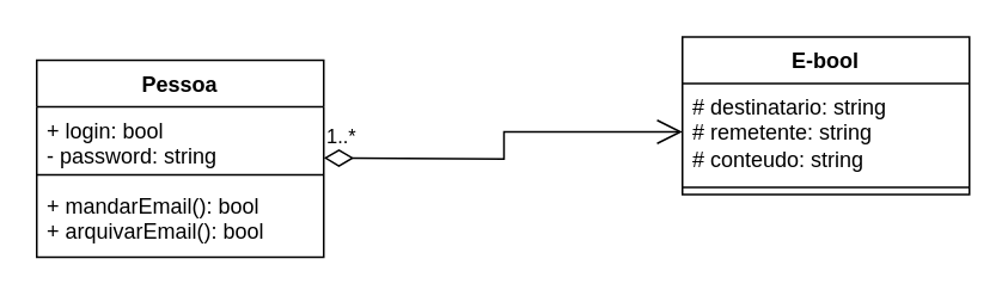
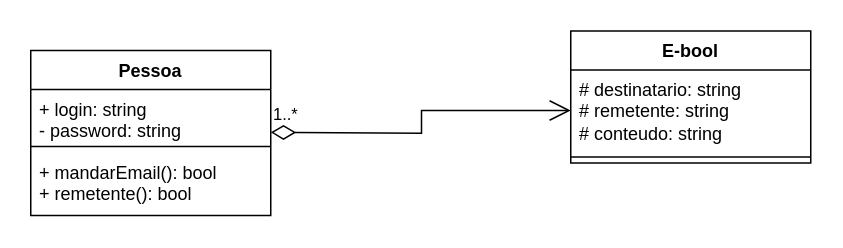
  <mxCell id="0" />
  <mxCell id="1" parent="0" />
  <mxCell id="2" value="Pessoa" style="swimlane;fontStyle=1;align=center;verticalAlign=top;childLayout=stackLayout;horizontal=1;startSize=26;horizontalStack=0;resizeParent=1;resizeParentMax=0;resizeLast=0;collapsible=1;marginBottom=0;whiteSpace=wrap;html=1;" vertex="1" parent="1"><mxGeometry x="20" y="33" width="160" height="110" as="geometry" /></mxCell>
- <mxCell id="3" value="+ login: bool&lt;div&gt;- password: string&lt;/div&gt;" style="text;strokeColor=none;fillColor=none;align=left;verticalAlign=top;spacingLeft=4;spacingRight=4;overflow=hidden;rotatable=0;points=[[0,0.5],[1,0.5]];portConstraint=eastwest;whiteSpace=wrap;html=1;" vertex="1" parent="2"><mxGeometry y="26" width="160" height="34" as="geometry" /></mxCell>
+ <mxCell id="3" value="+ login: string&lt;div&gt;- password: string&lt;/div&gt;" style="text;strokeColor=none;fillColor=none;align=left;verticalAlign=top;spacingLeft=4;spacingRight=4;overflow=hidden;rotatable=0;points=[[0,0.5],[1,0.5]];portConstraint=eastwest;whiteSpace=wrap;html=1;" vertex="1" parent="2"><mxGeometry y="26" width="160" height="34" as="geometry" /></mxCell>
  <mxCell id="4" value="" style="line;strokeWidth=1;fillColor=none;align=left;verticalAlign=middle;spacingTop=-1;spacingLeft=3;spacingRight=3;rotatable=0;labelPosition=right;points=[];portConstraint=eastwest;strokeColor=inherit;" vertex="1" parent="2"><mxGeometry y="60" width="160" height="8" as="geometry" /></mxCell>
- <mxCell id="5" value="+ mandarEmail(): bool&lt;div&gt;+ arquivarEmail(): bool&lt;/div&gt;" style="text;strokeColor=none;fillColor=none;align=left;verticalAlign=top;spacingLeft=4;spacingRight=4;overflow=hidden;rotatable=0;points=[[0,0.5],[1,0.5]];portConstraint=eastwest;whiteSpace=wrap;html=1;" vertex="1" parent="2"><mxGeometry y="68" width="160" height="42" as="geometry" /></mxCell>
+ <mxCell id="5" value="+ mandarEmail(): bool&lt;div&gt;+ remetente(): bool&lt;/div&gt;" style="text;strokeColor=none;fillColor=none;align=left;verticalAlign=top;spacingLeft=4;spacingRight=4;overflow=hidden;rotatable=0;points=[[0,0.5],[1,0.5]];portConstraint=eastwest;whiteSpace=wrap;html=1;" vertex="1" parent="2"><mxGeometry y="68" width="160" height="42" as="geometry" /></mxCell>
  <mxCell id="6" value="E-bool" style="swimlane;fontStyle=1;align=center;verticalAlign=top;childLayout=stackLayout;horizontal=1;startSize=26;horizontalStack=0;resizeParent=1;resizeParentMax=0;resizeLast=0;collapsible=1;marginBottom=0;whiteSpace=wrap;html=1;" vertex="1" parent="1"><mxGeometry x="380" y="20" width="160" height="88" as="geometry" /></mxCell>
  <mxCell id="7" value="# destinatario: string&lt;div&gt;# remetente: string&lt;/div&gt;&lt;div&gt;# conteudo: string&lt;/div&gt;" style="text;strokeColor=none;fillColor=none;align=left;verticalAlign=top;spacingLeft=4;spacingRight=4;overflow=hidden;rotatable=0;points=[[0,0.5],[1,0.5]];portConstraint=eastwest;whiteSpace=wrap;html=1;" vertex="1" parent="6"><mxGeometry y="26" width="160" height="54" as="geometry" /></mxCell>
  <mxCell id="8" value="" style="line;strokeWidth=1;fillColor=none;align=left;verticalAlign=middle;spacingTop=-1;spacingLeft=3;spacingRight=3;rotatable=0;labelPosition=right;points=[];portConstraint=eastwest;strokeColor=inherit;" vertex="1" parent="6"><mxGeometry y="80" width="160" height="8" as="geometry" /></mxCell>
  <mxCell id="9" value="1..*" style="endArrow=open;html=1;endSize=12;startArrow=diamondThin;startSize=14;startFill=0;edgeStyle=orthogonalEdgeStyle;align=left;verticalAlign=bottom;rounded=0;entryX=0;entryY=0.5;entryDx=0;entryDy=0;" edge="1" parent="1" target="7"><mxGeometry x="-1" y="3" relative="1" as="geometry"><mxPoint x="180" y="87.57" as="sourcePoint" /><mxPoint x="340" y="87.57" as="targetPoint" /></mxGeometry></mxCell>
